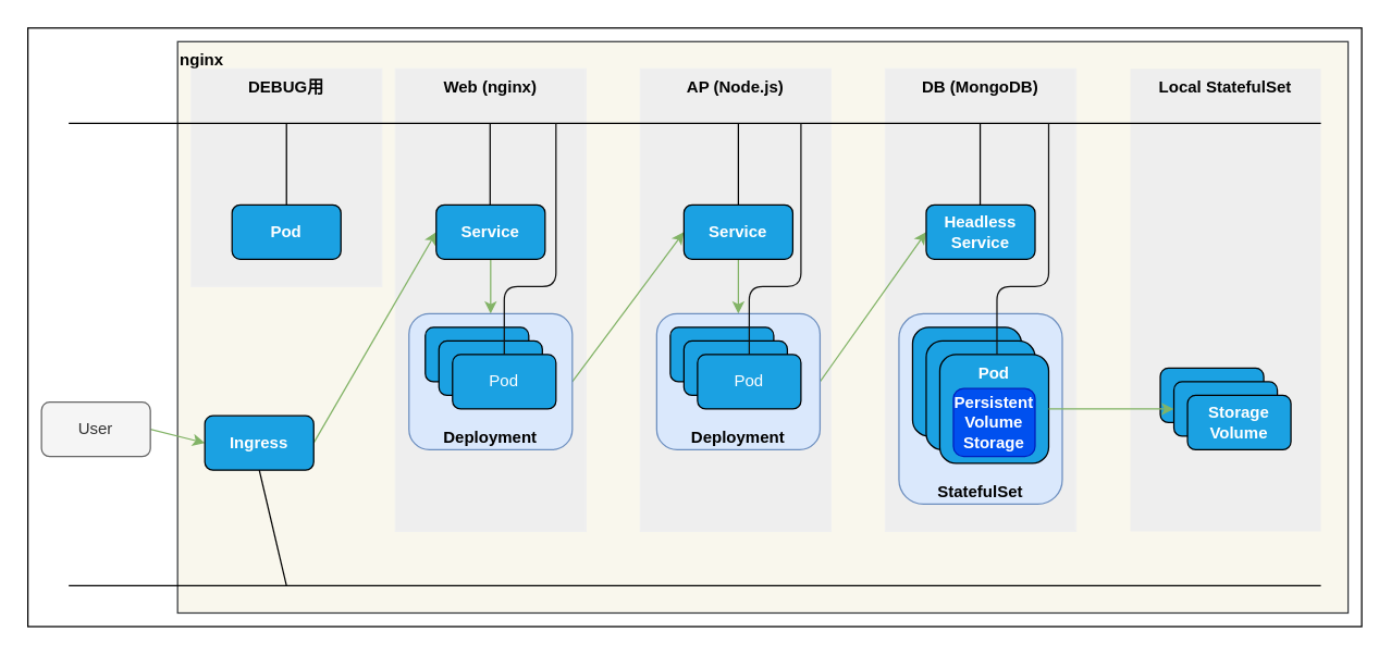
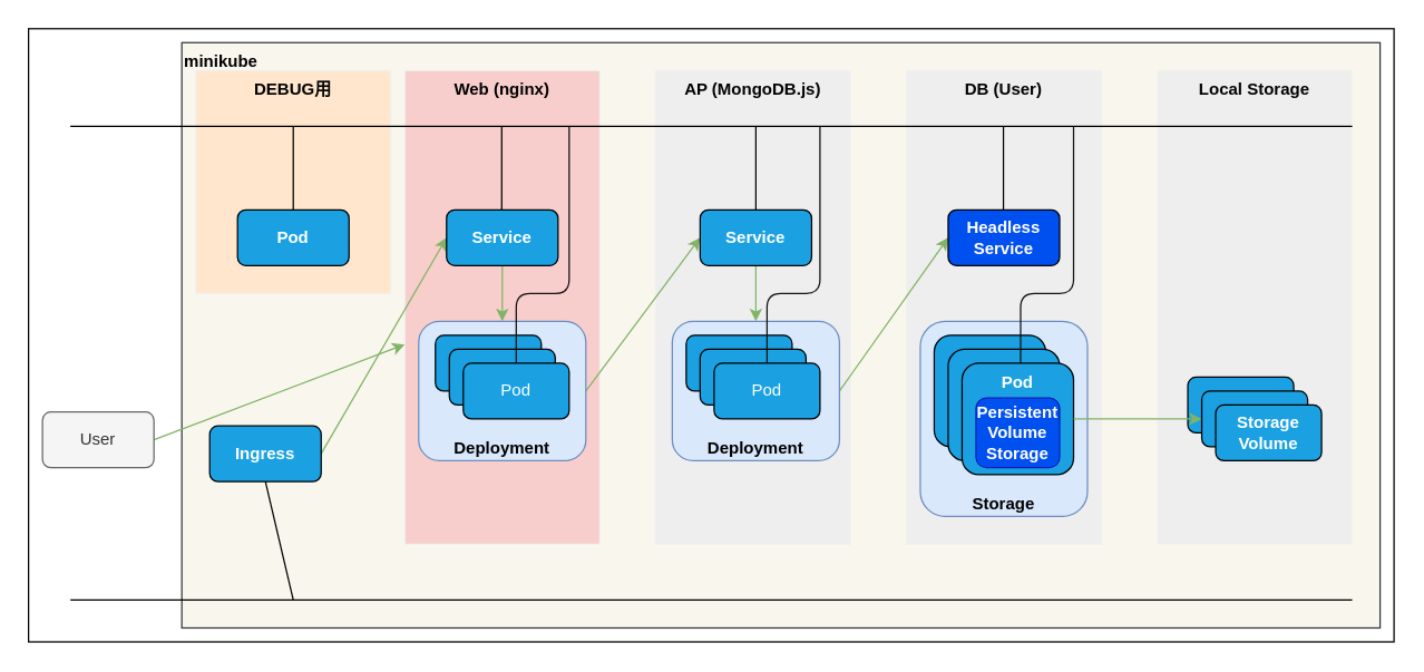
  <mxCell id="0" />
  <mxCell id="1" parent="0" />
  <mxCell id="2" value="" style="rounded=0;whiteSpace=wrap;html=1;" parent="1" vertex="1"><mxGeometry x="20" y="20" width="980" height="440" as="geometry" /></mxCell>
- <mxCell id="3" value="nginx" style="rounded=0;whiteSpace=wrap;html=1;verticalAlign=top;fontStyle=1;fillColor=#f9f7ed;strokeColor=#36393d;fontColor=#000000;align=left;" parent="1" vertex="1"><mxGeometry x="130" y="30" width="860" height="420" as="geometry" /></mxCell>
- <mxCell id="4" value="DEBUG用" style="rounded=0;whiteSpace=wrap;html=1;verticalAlign=top;fontStyle=1;fillColor=#eeeeee;strokeColor=#F0F0F0;fontColor=#030303;" parent="1" vertex="1"><mxGeometry x="140" y="50" width="140" height="160" as="geometry" /></mxCell>
- <mxCell id="5" value="Local StatefulSet" style="rounded=0;whiteSpace=wrap;html=1;verticalAlign=top;fontStyle=1;fillColor=#eeeeee;strokeColor=none;fontColor=#030303;" parent="1" vertex="1"><mxGeometry x="830" y="50" width="140" height="340" as="geometry" /></mxCell>
- <mxCell id="6" value="DB (MongoDB)" style="rounded=0;whiteSpace=wrap;html=1;verticalAlign=top;fontStyle=1;fillColor=#eeeeee;strokeColor=#F0F0F0;fontColor=#030303;" parent="1" vertex="1"><mxGeometry x="650" y="50" width="140" height="340" as="geometry" /></mxCell>
- <mxCell id="7" value="AP (Node.js)" style="rounded=0;whiteSpace=wrap;html=1;verticalAlign=top;fontStyle=1;fillColor=#eeeeee;strokeColor=#F0F0F0;fontColor=#030303;" parent="1" vertex="1"><mxGeometry x="470" y="50" width="140" height="340" as="geometry" /></mxCell>
- <mxCell id="8" value="Web (nginx)" style="rounded=0;whiteSpace=wrap;html=1;verticalAlign=top;fontStyle=1;fillColor=#eeeeee;strokeColor=#F0F0F0;fontColor=#030303;" parent="1" vertex="1"><mxGeometry x="290" y="50" width="140" height="340" as="geometry" /></mxCell>
- <mxCell id="9" style="edgeStyle=none;html=1;exitX=1;exitY=0.5;exitDx=0;exitDy=0;entryX=0;entryY=0.5;entryDx=0;entryDy=0;fillColor=#d5e8d4;strokeColor=#82b366;" parent="1" source="10" target="12" edge="1"><mxGeometry relative="1" as="geometry" /></mxCell>
+ <mxCell id="3" value="minikube" style="rounded=0;whiteSpace=wrap;html=1;verticalAlign=top;fontStyle=1;fillColor=#f9f7ed;strokeColor=#36393d;fontColor=#000000;align=left;" parent="1" vertex="1"><mxGeometry x="130" y="30" width="860" height="420" as="geometry" /></mxCell>
+ <mxCell id="4" value="DEBUG用" style="rounded=0;whiteSpace=wrap;html=1;verticalAlign=top;fontStyle=1;fillColor=#ffe6cc;strokeColor=#F0F0F0;fontColor=#030303;" parent="1" vertex="1"><mxGeometry x="140" y="50" width="140" height="160" as="geometry" /></mxCell>
+ <mxCell id="5" value="Local Storage" style="rounded=0;whiteSpace=wrap;html=1;verticalAlign=top;fontStyle=1;fillColor=#eeeeee;strokeColor=none;fontColor=#030303;" parent="1" vertex="1"><mxGeometry x="830" y="50" width="140" height="340" as="geometry" /></mxCell>
+ <mxCell id="6" value="DB (User)" style="rounded=0;whiteSpace=wrap;html=1;verticalAlign=top;fontStyle=1;fillColor=#eeeeee;strokeColor=#F0F0F0;fontColor=#030303;" parent="1" vertex="1"><mxGeometry x="650" y="50" width="140" height="340" as="geometry" /></mxCell>
+ <mxCell id="7" value="AP (MongoDB.js)" style="rounded=0;whiteSpace=wrap;html=1;verticalAlign=top;fontStyle=1;fillColor=#eeeeee;strokeColor=#F0F0F0;fontColor=#030303;" parent="1" vertex="1"><mxGeometry x="470" y="50" width="140" height="340" as="geometry" /></mxCell>
+ <mxCell id="8" value="Web (nginx)" style="rounded=0;whiteSpace=wrap;html=1;verticalAlign=top;fontStyle=1;fillColor=#f8cecc;strokeColor=#F0F0F0;fontColor=#030303;" parent="1" vertex="1"><mxGeometry x="290" y="50" width="140" height="340" as="geometry" /></mxCell>
+ <mxCell id="9" style="edgeStyle=none;html=1;exitX=1;exitY=0.5;exitDx=0;exitDy=0;fillColor=#d5e8d4;strokeColor=#82b366;" parent="1" source="10" target="8" edge="1"><mxGeometry relative="1" as="geometry" /></mxCell>
  <mxCell id="10" value="User" style="rounded=1;whiteSpace=wrap;html=1;fillColor=#f5f5f5;fontColor=#333333;strokeColor=#666666;" parent="1" vertex="1"><mxGeometry x="30" y="295" width="80" height="40" as="geometry" /></mxCell>
  <mxCell id="11" style="edgeStyle=none;html=1;exitX=1;exitY=0.5;exitDx=0;exitDy=0;entryX=0;entryY=0.5;entryDx=0;entryDy=0;fillColor=#d5e8d4;strokeColor=#82b366;" parent="1" source="12" target="14" edge="1"><mxGeometry relative="1" as="geometry" /></mxCell>
  <mxCell id="12" value="Ingress" style="rounded=1;whiteSpace=wrap;html=1;fillColor=#1ba1e2;fontColor=#ffffff;strokeColor=#000000;fontStyle=1" parent="1" vertex="1"><mxGeometry x="150" y="305" width="80" height="40" as="geometry" /></mxCell>
  <mxCell id="13" style="edgeStyle=none;html=1;exitX=0.5;exitY=1;exitDx=0;exitDy=0;entryX=0.5;entryY=0;entryDx=0;entryDy=0;fillColor=#d5e8d4;strokeColor=#82b366;" parent="1" source="14" target="16" edge="1"><mxGeometry relative="1" as="geometry" /></mxCell>
  <mxCell id="14" value="Service" style="rounded=1;whiteSpace=wrap;html=1;fillColor=#1ba1e2;fontColor=#ffffff;strokeColor=#000000;fontStyle=1" parent="1" vertex="1"><mxGeometry x="320" y="150" width="80" height="40" as="geometry" /></mxCell>
  <mxCell id="15" style="edgeStyle=none;html=1;exitX=1;exitY=0.5;exitDx=0;exitDy=0;entryX=0;entryY=0.5;entryDx=0;entryDy=0;fillColor=#d5e8d4;strokeColor=#82b366;" parent="1" source="16" target="18" edge="1"><mxGeometry relative="1" as="geometry" /></mxCell>
  <mxCell id="16" value="Deployment" style="rounded=1;whiteSpace=wrap;html=1;verticalAlign=bottom;fillColor=#dae8fc;strokeColor=#6c8ebf;fontColor=#000000;fontStyle=1" parent="1" vertex="1"><mxGeometry x="300" y="230" width="120" height="100" as="geometry" /></mxCell>
  <mxCell id="17" style="edgeStyle=none;html=1;exitX=0.5;exitY=1;exitDx=0;exitDy=0;entryX=0.5;entryY=0;entryDx=0;entryDy=0;fillColor=#d5e8d4;strokeColor=#82b366;" parent="1" source="18" target="21" edge="1"><mxGeometry relative="1" as="geometry" /></mxCell>
  <mxCell id="18" value="Service" style="rounded=1;whiteSpace=wrap;html=1;fillColor=#1ba1e2;fontColor=#ffffff;strokeColor=#000000;fontStyle=1" parent="1" vertex="1"><mxGeometry x="502" y="150" width="80" height="40" as="geometry" /></mxCell>
  <mxCell id="19" value="Pod" style="rounded=1;whiteSpace=wrap;html=1;fillColor=#1ba1e2;fontColor=#ffffff;strokeColor=#000000;" parent="1" vertex="1"><mxGeometry x="312" y="240" width="76" height="40" as="geometry" /></mxCell>
  <mxCell id="20" style="edgeStyle=none;html=1;exitX=1;exitY=0.5;exitDx=0;exitDy=0;entryX=0;entryY=0.5;entryDx=0;entryDy=0;fillColor=#d5e8d4;strokeColor=#82b366;" parent="1" source="21" target="32" edge="1"><mxGeometry relative="1" as="geometry" /></mxCell>
  <mxCell id="21" value="Deployment" style="rounded=1;whiteSpace=wrap;html=1;verticalAlign=bottom;fillColor=#dae8fc;strokeColor=#6c8ebf;fontColor=#000000;fontStyle=1" parent="1" vertex="1"><mxGeometry x="482" y="230" width="120" height="100" as="geometry" /></mxCell>
- <mxCell id="22" value="StatefulSet" style="rounded=1;whiteSpace=wrap;html=1;verticalAlign=bottom;fillColor=#dae8fc;strokeColor=#6c8ebf;fontColor=#000000;fontStyle=1" parent="1" vertex="1"><mxGeometry x="660" y="230" width="120" height="140" as="geometry" /></mxCell>
+ <mxCell id="22" value="Storage" style="rounded=1;whiteSpace=wrap;html=1;verticalAlign=bottom;fillColor=#dae8fc;strokeColor=#6c8ebf;fontColor=#000000;fontStyle=1" parent="1" vertex="1"><mxGeometry x="660" y="230" width="120" height="140" as="geometry" /></mxCell>
  <mxCell id="23" value="Pod" style="rounded=1;whiteSpace=wrap;html=1;verticalAlign=middle;fillColor=#1ba1e2;fontColor=#ffffff;strokeColor=#000000;fontStyle=1" parent="1" vertex="1"><mxGeometry x="670" y="240" width="80" height="80" as="geometry" /></mxCell>
  <mxCell id="24" value="Pod" style="rounded=1;whiteSpace=wrap;html=1;fillColor=#1ba1e2;fontColor=#ffffff;strokeColor=#000000;" parent="1" vertex="1"><mxGeometry x="322" y="250" width="76" height="40" as="geometry" /></mxCell>
  <mxCell id="25" value="Pod" style="rounded=1;whiteSpace=wrap;html=1;fillColor=#1ba1e2;fontColor=#ffffff;strokeColor=#000000;" parent="1" vertex="1"><mxGeometry x="332" y="260" width="76" height="40" as="geometry" /></mxCell>
  <mxCell id="26" value="Pod" style="rounded=1;whiteSpace=wrap;html=1;fillColor=#1ba1e2;fontColor=#ffffff;strokeColor=#000000;" parent="1" vertex="1"><mxGeometry x="492" y="240" width="76" height="40" as="geometry" /></mxCell>
  <mxCell id="27" value="Pod" style="rounded=1;whiteSpace=wrap;html=1;fillColor=#1ba1e2;fontColor=#ffffff;strokeColor=#000000;" parent="1" vertex="1"><mxGeometry x="502" y="250" width="76" height="40" as="geometry" /></mxCell>
  <mxCell id="28" value="Pod" style="rounded=1;whiteSpace=wrap;html=1;fillColor=#1ba1e2;fontColor=#ffffff;strokeColor=#000000;" parent="1" vertex="1"><mxGeometry x="512" y="260" width="76" height="40" as="geometry" /></mxCell>
  <mxCell id="29" value="Pod" style="rounded=1;whiteSpace=wrap;html=1;verticalAlign=middle;fillColor=#1ba1e2;fontColor=#ffffff;strokeColor=#000000;fontStyle=1" parent="1" vertex="1"><mxGeometry x="680" y="250" width="80" height="80" as="geometry" /></mxCell>
  <mxCell id="30" value="Pod" style="rounded=1;whiteSpace=wrap;html=1;verticalAlign=top;fillColor=#1ba1e2;fontColor=#ffffff;strokeColor=#000000;fontStyle=1" parent="1" vertex="1"><mxGeometry x="690" y="260" width="80" height="80" as="geometry" /></mxCell>
  <mxCell id="31" value="Persistent&lt;br&gt;Volume&lt;br&gt;Storage" style="rounded=1;whiteSpace=wrap;html=1;fillColor=#0050ef;fontColor=#ffffff;strokeColor=#001DBC;fontStyle=1" parent="1" vertex="1"><mxGeometry x="700" y="285" width="60" height="50" as="geometry" /></mxCell>
- <mxCell id="32" value="Headless&lt;br&gt;Service" style="rounded=1;whiteSpace=wrap;html=1;fillColor=#1ba1e2;fontColor=#ffffff;strokeColor=#000000;fontStyle=1" parent="1" vertex="1"><mxGeometry x="680" y="150" width="80" height="40" as="geometry" /></mxCell>
+ <mxCell id="32" value="Headless&lt;br&gt;Service" style="rounded=1;whiteSpace=wrap;html=1;fillColor=#0050ef;fontColor=#ffffff;strokeColor=#000000;fontStyle=1;" parent="1" vertex="1"><mxGeometry x="680" y="150" width="80" height="40" as="geometry" /></mxCell>
  <mxCell id="33" value="Pod" style="rounded=1;whiteSpace=wrap;html=1;fillColor=#1ba1e2;fontColor=#ffffff;strokeColor=#000000;fontStyle=1" parent="1" vertex="1"><mxGeometry x="852" y="270" width="76" height="40" as="geometry" /></mxCell>
  <mxCell id="34" style="edgeStyle=none;html=1;entryX=0;entryY=0.5;entryDx=0;entryDy=0;exitX=1;exitY=0.5;exitDx=0;exitDy=0;fillColor=#d5e8d4;strokeColor=#82b366;" parent="1" source="30" target="35" edge="1"><mxGeometry relative="1" as="geometry"><mxPoint x="800" y="260" as="targetPoint" /><mxPoint x="810" y="210" as="sourcePoint" /></mxGeometry></mxCell>
  <mxCell id="35" value="Pod" style="rounded=1;whiteSpace=wrap;html=1;fillColor=#1ba1e2;fontColor=#ffffff;strokeColor=#000000;fontStyle=1" parent="1" vertex="1"><mxGeometry x="862" y="280" width="76" height="40" as="geometry" /></mxCell>
  <mxCell id="36" value="Storage&lt;br&gt;Volume" style="rounded=1;whiteSpace=wrap;html=1;fillColor=#1ba1e2;fontColor=#ffffff;strokeColor=#000000;fontStyle=1" parent="1" vertex="1"><mxGeometry x="872" y="290" width="76" height="40" as="geometry" /></mxCell>
  <mxCell id="37" value="" style="endArrow=none;html=1;strokeColor=#000000;" parent="1" edge="1"><mxGeometry width="50" height="50" relative="1" as="geometry"><mxPoint x="50" y="430" as="sourcePoint" /><mxPoint x="970" y="430" as="targetPoint" /></mxGeometry></mxCell>
  <mxCell id="38" value="" style="endArrow=none;html=1;exitX=0.5;exitY=1;exitDx=0;exitDy=0;strokeColor=#000000;" parent="1" source="12" edge="1"><mxGeometry width="50" height="50" relative="1" as="geometry"><mxPoint x="60" y="440" as="sourcePoint" /><mxPoint x="210" y="430" as="targetPoint" /></mxGeometry></mxCell>
  <mxCell id="39" value="" style="endArrow=none;html=1;strokeColor=#000000;" parent="1" edge="1"><mxGeometry width="50" height="50" relative="1" as="geometry"><mxPoint x="50" y="90" as="sourcePoint" /><mxPoint x="970" y="90" as="targetPoint" /></mxGeometry></mxCell>
  <mxCell id="40" value="Pod" style="rounded=1;whiteSpace=wrap;html=1;fillColor=#1ba1e2;fontColor=#ffffff;strokeColor=#000000;fontStyle=1" parent="1" vertex="1"><mxGeometry x="170" y="150" width="80" height="40" as="geometry" /></mxCell>
  <mxCell id="41" value="" style="endArrow=none;html=1;exitX=0.5;exitY=0;exitDx=0;exitDy=0;strokeColor=#000000;" parent="1" source="40" edge="1"><mxGeometry width="50" height="50" relative="1" as="geometry"><mxPoint x="60" y="240" as="sourcePoint" /><mxPoint x="210" y="90" as="targetPoint" /></mxGeometry></mxCell>
  <mxCell id="42" value="" style="endArrow=none;html=1;exitX=0.5;exitY=0;exitDx=0;exitDy=0;strokeColor=#000000;" parent="1" edge="1"><mxGeometry width="50" height="50" relative="1" as="geometry"><mxPoint x="359.6" y="150" as="sourcePoint" /><mxPoint x="359.6" y="90" as="targetPoint" /></mxGeometry></mxCell>
  <mxCell id="43" value="" style="endArrow=none;html=1;exitX=0.5;exitY=0;exitDx=0;exitDy=0;strokeColor=#121212;" parent="1" source="25" edge="1"><mxGeometry width="50" height="50" relative="1" as="geometry"><mxPoint x="408" y="150" as="sourcePoint" /><mxPoint x="408" y="90" as="targetPoint" /><Array as="points"><mxPoint x="370" y="210" /><mxPoint x="408" y="210" /></Array></mxGeometry></mxCell>
  <mxCell id="44" value="" style="endArrow=none;html=1;exitX=0.5;exitY=0;exitDx=0;exitDy=0;strokeColor=#000000;" parent="1" source="18" edge="1"><mxGeometry width="50" height="50" relative="1" as="geometry"><mxPoint x="541.72" y="150" as="sourcePoint" /><mxPoint x="542" y="90" as="targetPoint" /></mxGeometry></mxCell>
  <mxCell id="45" value="" style="endArrow=none;html=1;exitX=0.5;exitY=0;exitDx=0;exitDy=0;strokeColor=#121212;" parent="1" edge="1"><mxGeometry width="50" height="50" relative="1" as="geometry"><mxPoint x="550" y="260" as="sourcePoint" /><mxPoint x="588" y="90" as="targetPoint" /><Array as="points"><mxPoint x="550" y="210" /><mxPoint x="588" y="210" /></Array></mxGeometry></mxCell>
  <mxCell id="46" value="" style="endArrow=none;html=1;exitX=0.5;exitY=0;exitDx=0;exitDy=0;strokeColor=#000000;" parent="1" edge="1"><mxGeometry width="50" height="50" relative="1" as="geometry"><mxPoint x="719.67" y="150" as="sourcePoint" /><mxPoint x="719.67" y="90" as="targetPoint" /></mxGeometry></mxCell>
  <mxCell id="47" value="" style="endArrow=none;html=1;exitX=0.5;exitY=0;exitDx=0;exitDy=0;strokeColor=#121212;" parent="1" edge="1"><mxGeometry width="50" height="50" relative="1" as="geometry"><mxPoint x="732" y="260" as="sourcePoint" /><mxPoint x="770" y="90" as="targetPoint" /><Array as="points"><mxPoint x="732" y="210" /><mxPoint x="770" y="210" /></Array></mxGeometry></mxCell>
